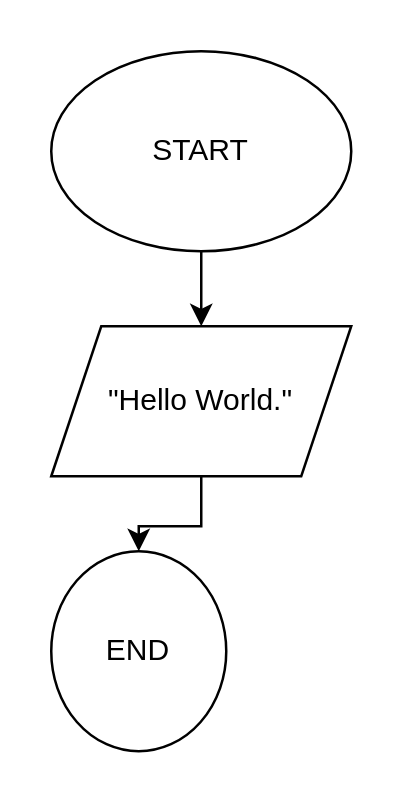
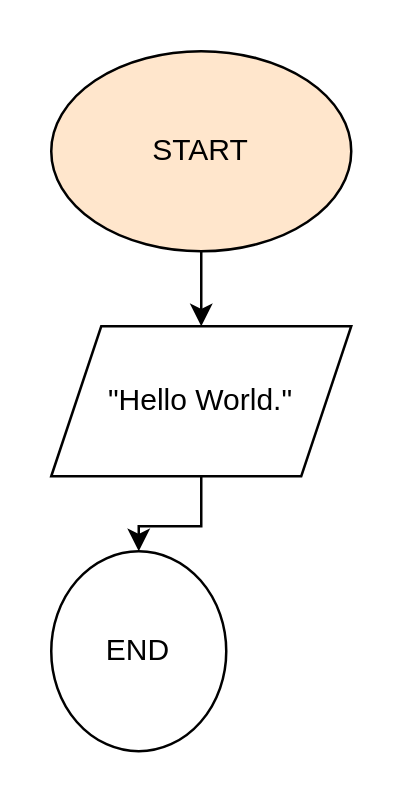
  <mxCell id="0" />
  <mxCell id="1" parent="0" />
  <mxCell id="2" value="" style="edgeStyle=orthogonalEdgeStyle;rounded=0;orthogonalLoop=1;jettySize=auto;html=1;" edge="1" parent="1" source="3" target="5"><mxGeometry relative="1" as="geometry" /></mxCell>
- <mxCell id="3" value="START" style="ellipse;whiteSpace=wrap;html=1;" vertex="1" parent="1"><mxGeometry x="20" y="20" width="120" height="80" as="geometry" /></mxCell>
+ <mxCell id="3" value="START" style="ellipse;whiteSpace=wrap;html=1;fillColor=#ffe6cc;" vertex="1" parent="1"><mxGeometry x="20" y="20" width="120" height="80" as="geometry" /></mxCell>
  <mxCell id="4" value="" style="edgeStyle=orthogonalEdgeStyle;rounded=0;orthogonalLoop=1;jettySize=auto;html=1;" edge="1" parent="1" source="5" target="6"><mxGeometry relative="1" as="geometry" /></mxCell>
  <mxCell id="5" value="&quot;Hello World.&quot;" style="shape=parallelogram;perimeter=parallelogramPerimeter;whiteSpace=wrap;html=1;fixedSize=1;" vertex="1" parent="1"><mxGeometry x="20" y="130" width="120" height="60" as="geometry" /></mxCell>
  <mxCell id="6" value="END" style="ellipse;whiteSpace=wrap;html=1;" vertex="1" parent="1"><mxGeometry x="20" y="220" width="70" height="80" as="geometry" /></mxCell>
